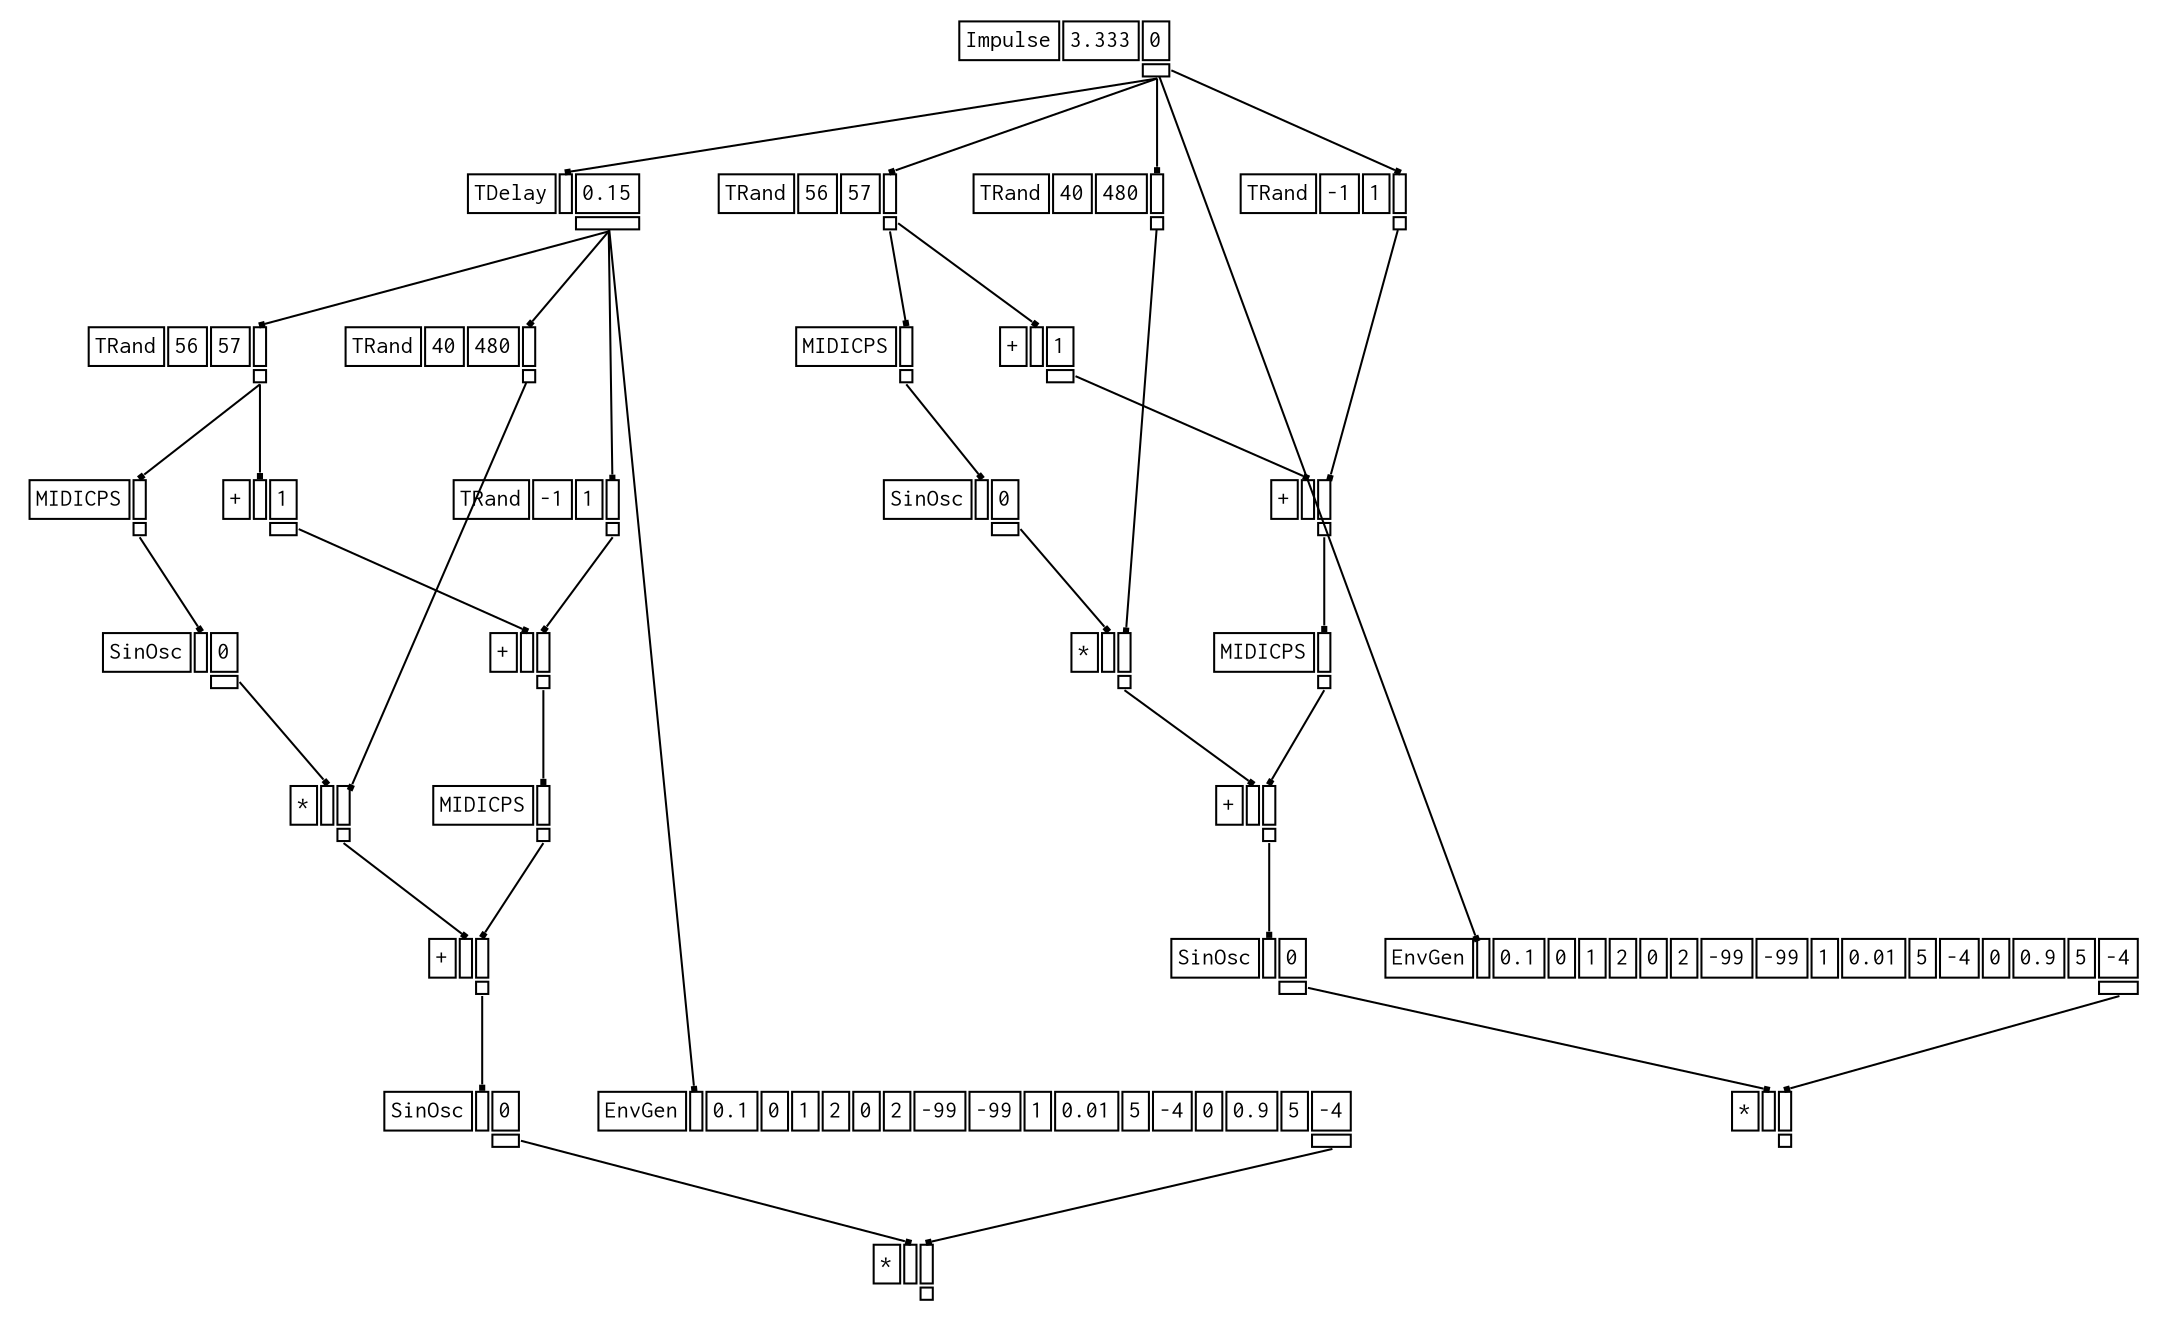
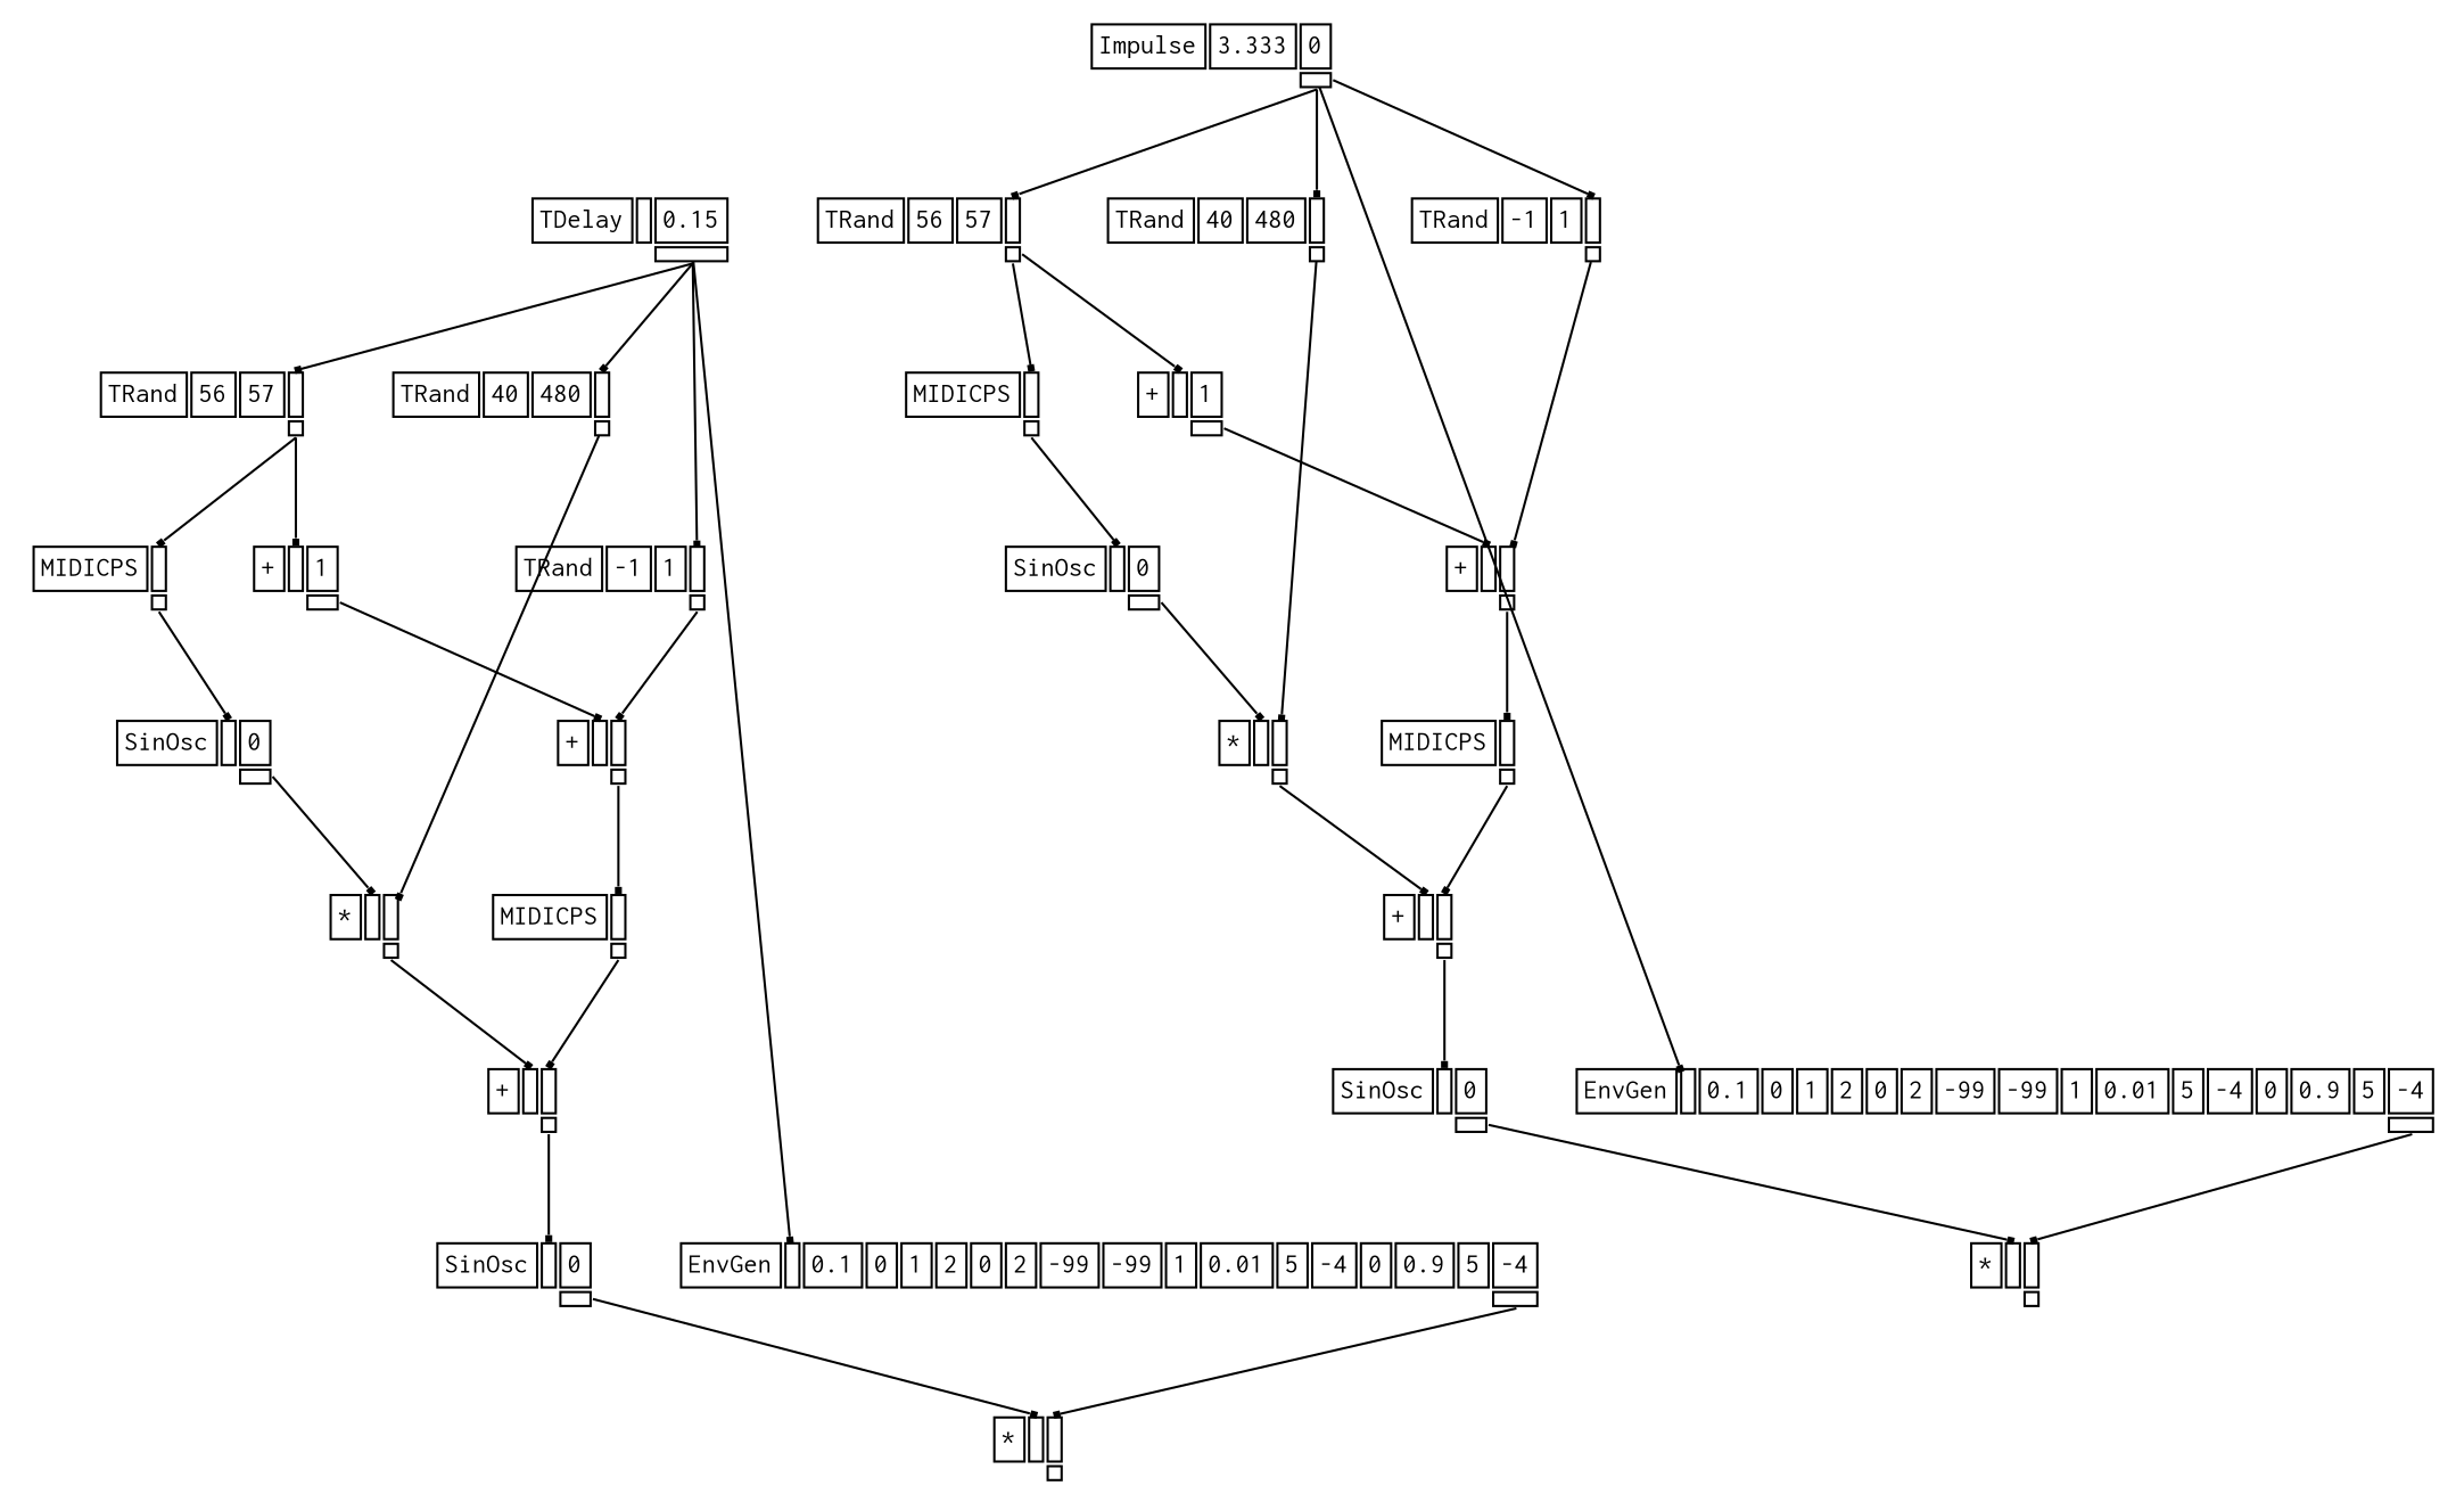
  digraph {
    splines=false
    node [color=black fontname=Courier fontsize=12 shape=plaintext]
    edge [arrowhead=box arrowsize=0.25 headport=i_0 tailport=o_0]
    n1 [label=<<TABLE BORDER="0" CELLBORDER="1"><TR><TD>Impulse</TD><TD ID="u_4:K_0">3.333</TD><TD ID="u_4:K_1">0</TD></TR><TR><TD BORDER="0"></TD><TD BORDER="0"></TD><TD PORT="o_0" ID="u_4:o_0"></TD></TR></TABLE>>]
    n2 [label=<<TABLE BORDER="0" CELLBORDER="1"><TR><TD>TDelay</TD><TD PORT="i_0" ID="u_6:i_0"></TD><TD ID="u_6:K_1">0.15</TD></TR><TR><TD BORDER="0"></TD><TD BORDER="0"></TD><TD PORT="o_0" ID="u_6:o_0"></TD></TR></TABLE>>]
    n3 [label=<<TABLE BORDER="0" CELLBORDER="1"><TR><TD>TRand</TD><TD ID="u_31:K_0">56</TD><TD ID="u_31:K_1">57</TD><TD PORT="i_2" ID="u_31:i_2"></TD></TR><TR><TD BORDER="0"></TD><TD BORDER="0"></TD><TD BORDER="0"></TD><TD PORT="o_0" ID="u_31:o_0"></TD></TR></TABLE>>]
    n4 [label=<<TABLE BORDER="0" CELLBORDER="1"><TR><TD>TRand</TD><TD ID="u_34:K_0">40</TD><TD ID="u_34:K_1">480</TD><TD PORT="i_2" ID="u_34:i_2"></TD></TR><TR><TD BORDER="0"></TD><TD BORDER="0"></TD><TD BORDER="0"></TD><TD PORT="o_0" ID="u_34:o_0"></TD></TR></TABLE>>]
    n5 [label=<<TABLE BORDER="0" CELLBORDER="1"><TR><TD>TRand</TD><TD ID="u_37:K_0">-1</TD><TD ID="u_37:K_1">1</TD><TD PORT="i_2" ID="u_37:i_2"></TD></TR><TR><TD BORDER="0"></TD><TD BORDER="0"></TD><TD BORDER="0"></TD><TD PORT="o_0" ID="u_37:o_0"></TD></TR></TABLE>>]
    n6 [label=<<TABLE BORDER="0" CELLBORDER="1"><TR><TD>EnvGen</TD><TD PORT="i_0" ID="u_42:i_0"></TD><TD ID="u_42:K_1">0.1</TD><TD ID="u_42:K_2">0</TD><TD ID="u_42:K_3">1</TD><TD ID="u_42:K_4">2</TD><TD ID="u_42:K_5">0</TD><TD ID="u_42:K_6">2</TD><TD ID="u_42:K_7">-99</TD><TD ID="u_42:K_8">-99</TD><TD ID="u_42:K_9">1</TD><TD ID="u_42:K_10">0.01</TD><TD ID="u_42:K_11">5</TD><TD ID="u_42:K_12">-4</TD><TD ID="u_42:K_13">0</TD><TD ID="u_42:K_14">0.9</TD><TD ID="u_42:K_15">5</TD><TD ID="u_42:K_16">-4</TD></TR><TR><TD BORDER="0"></TD><TD BORDER="0"></TD><TD BORDER="0"></TD><TD BORDER="0"></TD><TD BORDER="0"></TD><TD BORDER="0"></TD><TD BORDER="0"></TD><TD BORDER="0"></TD><TD BORDER="0"></TD><TD BORDER="0"></TD><TD BORDER="0"></TD><TD BORDER="0"></TD><TD BORDER="0"></TD><TD BORDER="0"></TD><TD BORDER="0"></TD><TD BORDER="0"></TD><TD BORDER="0"></TD><TD PORT="o_0" ID="u_42:o_0"></TD></TR></TABLE>>]
    n7 [label=<<TABLE BORDER="0" CELLBORDER="1"><TR><TD>TRand</TD><TD ID="u_7:K_0">56</TD><TD ID="u_7:K_1">57</TD><TD PORT="i_2" ID="u_7:i_2"></TD></TR><TR><TD BORDER="0"></TD><TD BORDER="0"></TD><TD BORDER="0"></TD><TD PORT="o_0" ID="u_7:o_0"></TD></TR></TABLE>>]
    n8 [label=<<TABLE BORDER="0" CELLBORDER="1"><TR><TD>TRand</TD><TD ID="u_12:K_0">40</TD><TD ID="u_12:K_1">480</TD><TD PORT="i_2" ID="u_12:i_2"></TD></TR><TR><TD BORDER="0"></TD><TD BORDER="0"></TD><TD BORDER="0"></TD><TD PORT="o_0" ID="u_12:o_0"></TD></TR></TABLE>>]
    n9 [label=<<TABLE BORDER="0" CELLBORDER="1"><TR><TD>TRand</TD><TD ID="u_17:K_0">-1</TD><TD ID="u_17:K_1">1</TD><TD PORT="i_2" ID="u_17:i_2"></TD></TR><TR><TD BORDER="0"></TD><TD BORDER="0"></TD><TD BORDER="0"></TD><TD PORT="o_0" ID="u_17:o_0"></TD></TR></TABLE>>]
    n10 [label=<<TABLE BORDER="0" CELLBORDER="1"><TR><TD>EnvGen</TD><TD PORT="i_0" ID="u_29:i_0"></TD><TD ID="u_29:K_1">0.1</TD><TD ID="u_29:K_2">0</TD><TD ID="u_29:K_3">1</TD><TD ID="u_29:K_4">2</TD><TD ID="u_29:K_5">0</TD><TD ID="u_29:K_6">2</TD><TD ID="u_29:K_7">-99</TD><TD ID="u_29:K_8">-99</TD><TD ID="u_29:K_9">1</TD><TD ID="u_29:K_10">0.01</TD><TD ID="u_29:K_11">5</TD><TD ID="u_29:K_12">-4</TD><TD ID="u_29:K_13">0</TD><TD ID="u_29:K_14">0.9</TD><TD ID="u_29:K_15">5</TD><TD ID="u_29:K_16">-4</TD></TR><TR><TD BORDER="0"></TD><TD BORDER="0"></TD><TD BORDER="0"></TD><TD BORDER="0"></TD><TD BORDER="0"></TD><TD BORDER="0"></TD><TD BORDER="0"></TD><TD BORDER="0"></TD><TD BORDER="0"></TD><TD BORDER="0"></TD><TD BORDER="0"></TD><TD BORDER="0"></TD><TD BORDER="0"></TD><TD BORDER="0"></TD><TD BORDER="0"></TD><TD BORDER="0"></TD><TD BORDER="0"></TD><TD PORT="o_0" ID="u_29:o_0"></TD></TR></TABLE>>]
    n11 [label=<<TABLE BORDER="0" CELLBORDER="1"><TR><TD>MIDICPS</TD><TD PORT="i_0" ID="u_8:i_0"></TD></TR><TR><TD BORDER="0"></TD><TD PORT="o_0" ID="u_8:o_0"></TD></TR></TABLE>>]
    n12 [label=<<TABLE BORDER="0" CELLBORDER="1"><TR><TD>+</TD><TD PORT="i_0" ID="u_15:i_0"></TD><TD ID="u_15:K_1">1</TD></TR><TR><TD BORDER="0"></TD><TD BORDER="0"></TD><TD PORT="o_0" ID="u_15:o_0"></TD></TR></TABLE>>]
    n13 [label=<<TABLE BORDER="0" CELLBORDER="1"><TR><TD>SinOsc</TD><TD PORT="i_0" ID="u_9:i_0"></TD><TD ID="u_9:K_1">0</TD></TR><TR><TD BORDER="0"></TD><TD BORDER="0"></TD><TD PORT="o_0" ID="u_9:o_0"></TD></TR></TABLE>>]
    n14 [label=<<TABLE BORDER="0" CELLBORDER="1"><TR><TD>*</TD><TD PORT="i_0" ID="u_13:i_0"></TD><TD PORT="i_1" ID="u_13:i_1"></TD></TR><TR><TD BORDER="0"></TD><TD BORDER="0"></TD><TD PORT="o_0" ID="u_13:o_0"></TD></TR></TABLE>>]
    n15 [label=<<TABLE BORDER="0" CELLBORDER="1"><TR><TD>+</TD><TD PORT="i_0" ID="u_20:i_0"></TD><TD PORT="i_1" ID="u_20:i_1"></TD></TR><TR><TD BORDER="0"></TD><TD BORDER="0"></TD><TD PORT="o_0" ID="u_20:o_0"></TD></TR></TABLE>>]
    n16 [label=<<TABLE BORDER="0" CELLBORDER="1"><TR><TD>+</TD><TD PORT="i_0" ID="u_18:i_0"></TD><TD PORT="i_1" ID="u_18:i_1"></TD></TR><TR><TD BORDER="0"></TD><TD BORDER="0"></TD><TD PORT="o_0" ID="u_18:o_0"></TD></TR></TABLE>>]
    n17 [label=<<TABLE BORDER="0" CELLBORDER="1"><TR><TD>MIDICPS</TD><TD PORT="i_0" ID="u_19:i_0"></TD></TR><TR><TD BORDER="0"></TD><TD PORT="o_0" ID="u_19:o_0"></TD></TR></TABLE>>]
    n18 [label=<<TABLE BORDER="0" CELLBORDER="1"><TR><TD>SinOsc</TD><TD PORT="i_0" ID="u_21:i_0"></TD><TD ID="u_21:K_1">0</TD></TR><TR><TD BORDER="0"></TD><TD BORDER="0"></TD><TD PORT="o_0" ID="u_21:o_0"></TD></TR></TABLE>>]
    n19 [label=<<TABLE BORDER="0" CELLBORDER="1"><TR><TD>*</TD><TD PORT="i_0" ID="u_30:i_0"></TD><TD PORT="i_1" ID="u_30:i_1"></TD></TR><TR><TD BORDER="0"></TD><TD BORDER="0"></TD><TD PORT="o_0" ID="u_30:o_0"></TD></TR></TABLE>>]
    n20 [label=<<TABLE BORDER="0" CELLBORDER="1"><TR><TD>MIDICPS</TD><TD PORT="i_0" ID="u_32:i_0"></TD></TR><TR><TD BORDER="0"></TD><TD PORT="o_0" ID="u_32:o_0"></TD></TR></TABLE>>]
    n21 [label=<<TABLE BORDER="0" CELLBORDER="1"><TR><TD>+</TD><TD PORT="i_0" ID="u_36:i_0"></TD><TD ID="u_36:K_1">1</TD></TR><TR><TD BORDER="0"></TD><TD BORDER="0"></TD><TD PORT="o_0" ID="u_36:o_0"></TD></TR></TABLE>>]
    n22 [label=<<TABLE BORDER="0" CELLBORDER="1"><TR><TD>SinOsc</TD><TD PORT="i_0" ID="u_33:i_0"></TD><TD ID="u_33:K_1">0</TD></TR><TR><TD BORDER="0"></TD><TD BORDER="0"></TD><TD PORT="o_0" ID="u_33:o_0"></TD></TR></TABLE>>]
    n23 [label=<<TABLE BORDER="0" CELLBORDER="1"><TR><TD>*</TD><TD PORT="i_0" ID="u_35:i_0"></TD><TD PORT="i_1" ID="u_35:i_1"></TD></TR><TR><TD BORDER="0"></TD><TD BORDER="0"></TD><TD PORT="o_0" ID="u_35:o_0"></TD></TR></TABLE>>]
    n24 [label=<<TABLE BORDER="0" CELLBORDER="1"><TR><TD>+</TD><TD PORT="i_0" ID="u_40:i_0"></TD><TD PORT="i_1" ID="u_40:i_1"></TD></TR><TR><TD BORDER="0"></TD><TD BORDER="0"></TD><TD PORT="o_0" ID="u_40:o_0"></TD></TR></TABLE>>]
    n25 [label=<<TABLE BORDER="0" CELLBORDER="1"><TR><TD>+</TD><TD PORT="i_0" ID="u_38:i_0"></TD><TD PORT="i_1" ID="u_38:i_1"></TD></TR><TR><TD BORDER="0"></TD><TD BORDER="0"></TD><TD PORT="o_0" ID="u_38:o_0"></TD></TR></TABLE>>]
    n26 [label=<<TABLE BORDER="0" CELLBORDER="1"><TR><TD>MIDICPS</TD><TD PORT="i_0" ID="u_39:i_0"></TD></TR><TR><TD BORDER="0"></TD><TD PORT="o_0" ID="u_39:o_0"></TD></TR></TABLE>>]
    n27 [label=<<TABLE BORDER="0" CELLBORDER="1"><TR><TD>SinOsc</TD><TD PORT="i_0" ID="u_41:i_0"></TD><TD ID="u_41:K_1">0</TD></TR><TR><TD BORDER="0"></TD><TD BORDER="0"></TD><TD PORT="o_0" ID="u_41:o_0"></TD></TR></TABLE>>]
    n28 [label=<<TABLE BORDER="0" CELLBORDER="1"><TR><TD>*</TD><TD PORT="i_0" ID="u_43:i_0"></TD><TD PORT="i_1" ID="u_43:i_1"></TD></TR><TR><TD BORDER="0"></TD><TD BORDER="0"></TD><TD PORT="o_0" ID="u_43:o_0"></TD></TR></TABLE>>]
-   n1 -> n2
    n1 -> n3 [headport=i_2]
    n1 -> n4 [headport=i_2]
    n1 -> n5 [headport=i_2]
    n1 -> n6
    n2 -> n7 [headport=i_2]
    n2 -> n8 [headport=i_2]
    n2 -> n9 [headport=i_2]
    n2 -> n10
    n3 -> n20
    n3 -> n21
    n4 -> n23 [headport=i_1]
    n5 -> n25 [headport=i_1]
    n6 -> n28 [headport=i_1]
    n7 -> n11
    n7 -> n12
    n8 -> n14 [headport=i_1]
    n9 -> n16 [headport=i_1]
    n10 -> n19 [headport=i_1]
    n11 -> n13
    n12 -> n16
    n13 -> n14
    n14 -> n15
    n15 -> n18
    n16 -> n17
    n17 -> n15 [headport=i_1]
    n18 -> n19
    n20 -> n22
    n21 -> n25
    n22 -> n23
    n23 -> n24
    n24 -> n27
    n25 -> n26
    n26 -> n24 [headport=i_1]
    n27 -> n28
  }
